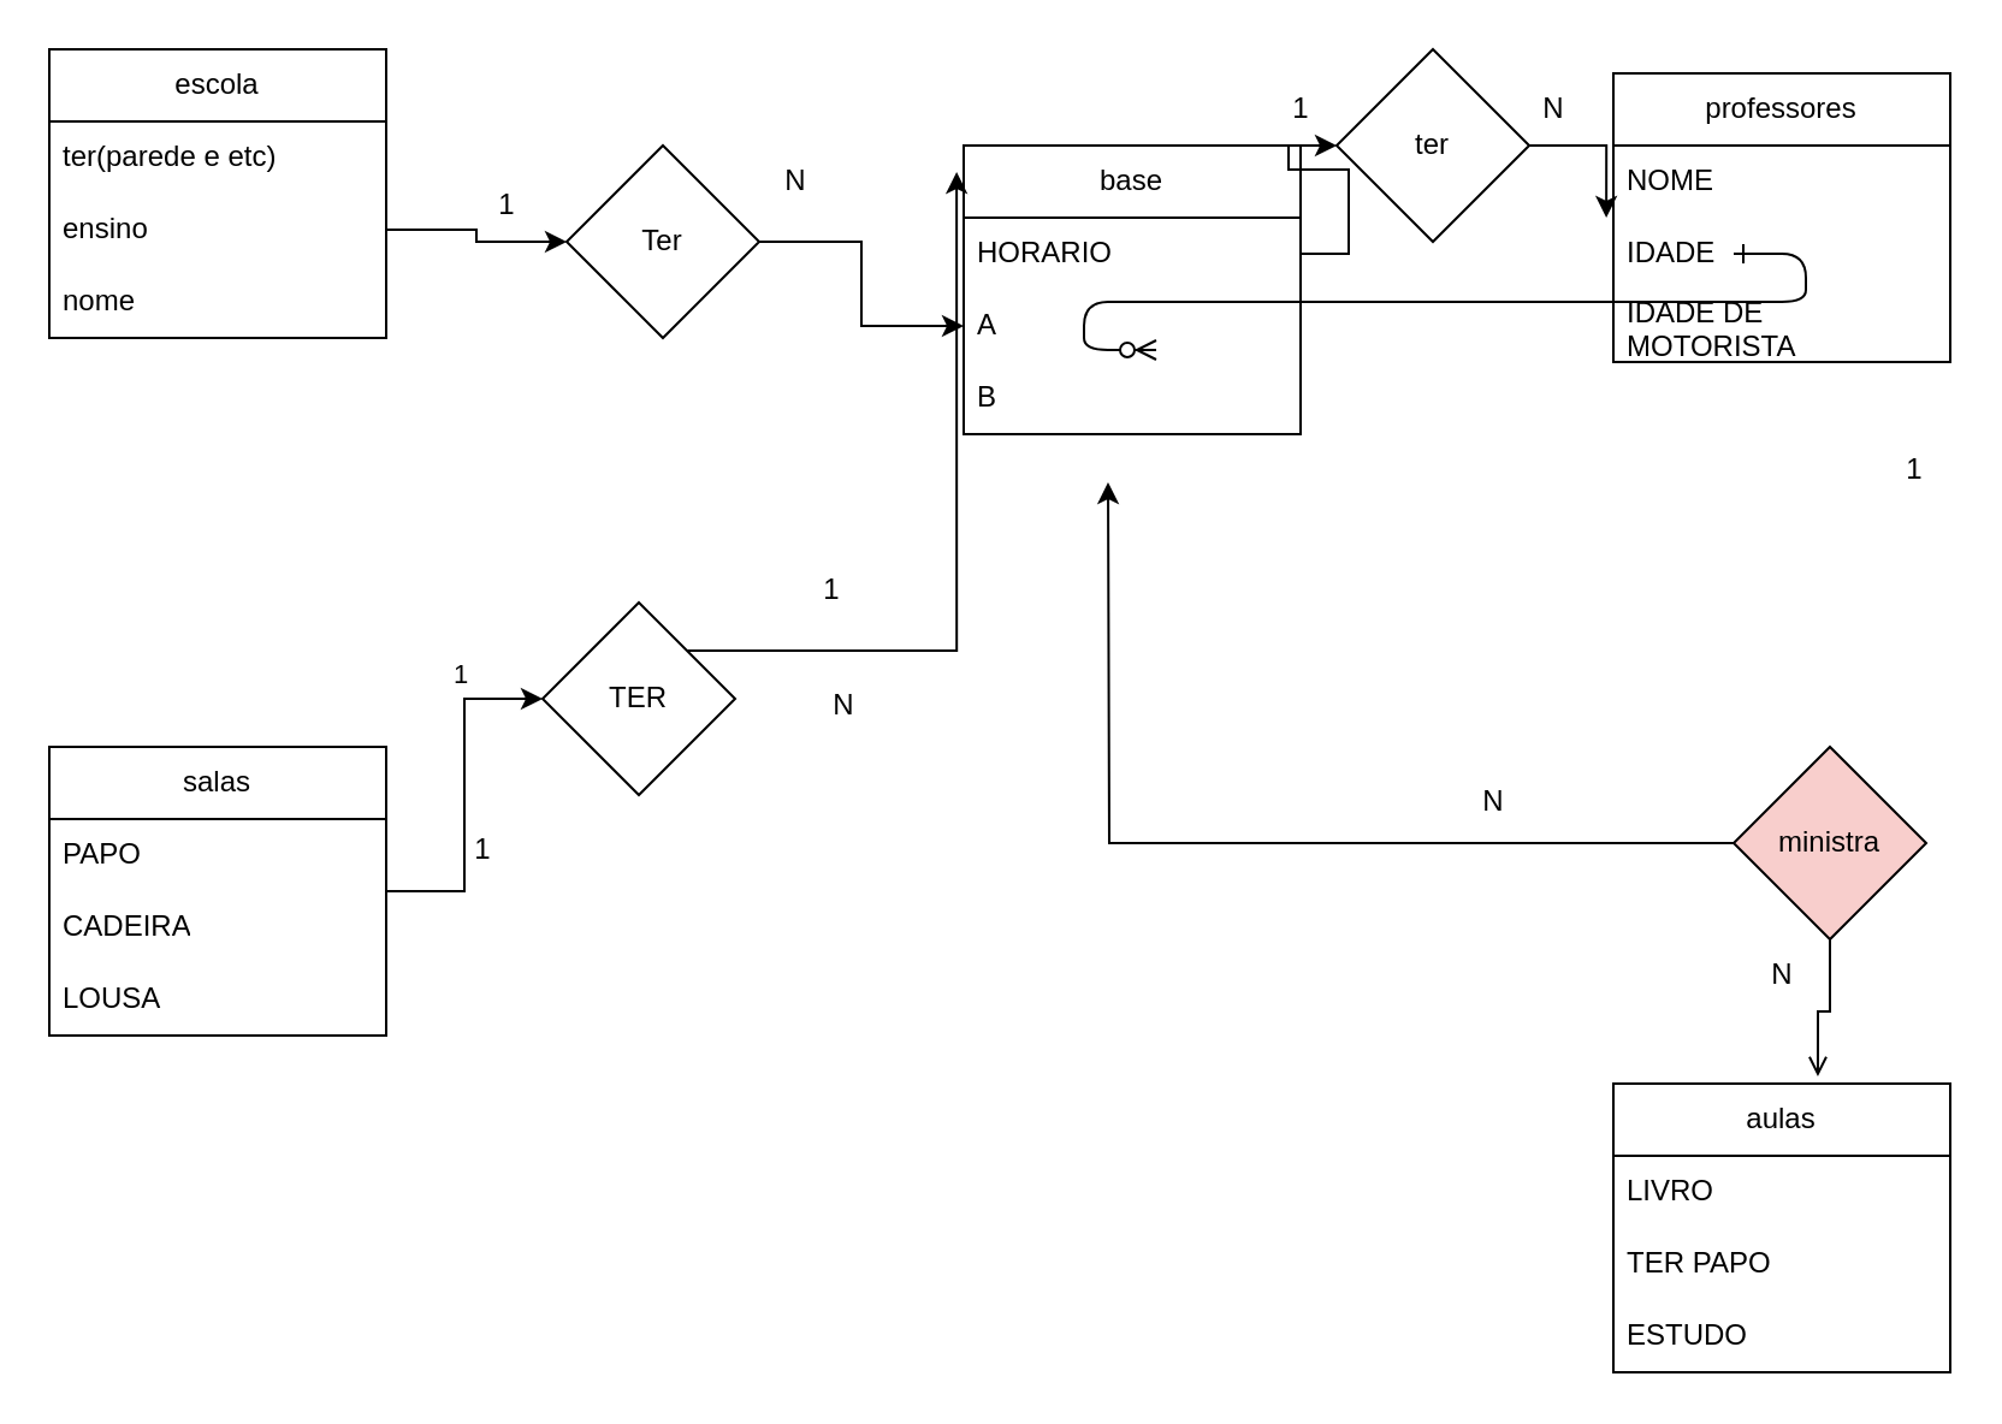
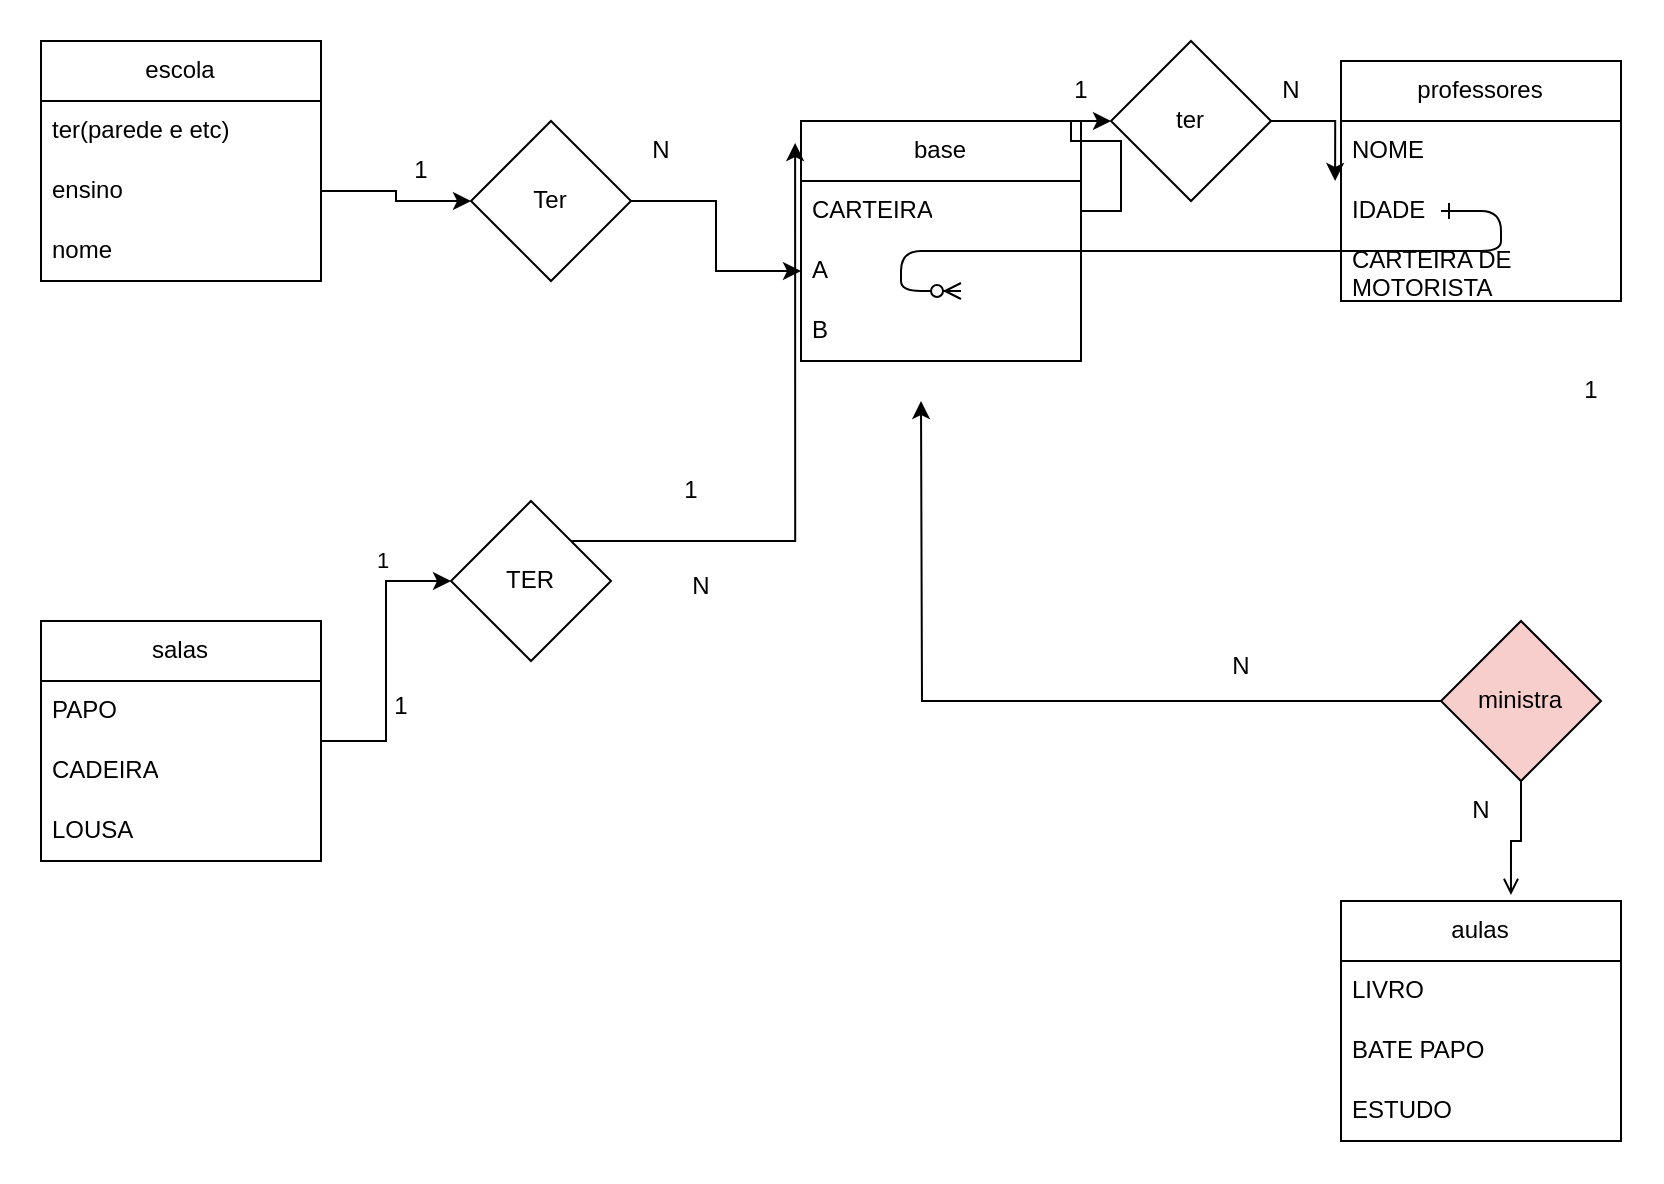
  <mxCell id="0" />
  <mxCell id="1" parent="0" />
  <mxCell id="2" value="" style="edgeStyle=entityRelationEdgeStyle;endArrow=ERzeroToMany;startArrow=ERone;endFill=1;startFill=0;" parent="1" edge="1"><mxGeometry width="100" height="100" relative="1" as="geometry"><mxPoint x="720" y="105" as="sourcePoint" /><mxPoint x="480" y="145" as="targetPoint" /></mxGeometry></mxCell>
  <mxCell id="3" value="escola" style="swimlane;fontStyle=0;childLayout=stackLayout;horizontal=1;startSize=30;horizontalStack=0;resizeParent=1;resizeParentMax=0;resizeLast=0;collapsible=1;marginBottom=0;whiteSpace=wrap;html=1;" vertex="1" parent="1"><mxGeometry y="20" width="140" height="120" as="geometry" x="20" /></mxCell>
  <mxCell id="4" value="ter(parede e etc)" style="text;strokeColor=none;fillColor=none;align=left;verticalAlign=middle;spacingLeft=4;spacingRight=4;overflow=hidden;points=[[0,0.5],[1,0.5]];portConstraint=eastwest;rotatable=0;whiteSpace=wrap;html=1;" vertex="1" parent="3"><mxGeometry y="30" width="140" height="30" as="geometry" /></mxCell>
  <mxCell id="5" value="ensino" style="text;strokeColor=none;fillColor=none;align=left;verticalAlign=middle;spacingLeft=4;spacingRight=4;overflow=hidden;points=[[0,0.5],[1,0.5]];portConstraint=eastwest;rotatable=0;whiteSpace=wrap;html=1;" vertex="1" parent="3"><mxGeometry y="60" width="140" height="30" as="geometry" /></mxCell>
  <mxCell id="6" value="nome" style="text;strokeColor=none;fillColor=none;align=left;verticalAlign=middle;spacingLeft=4;spacingRight=4;overflow=hidden;points=[[0,0.5],[1,0.5]];portConstraint=eastwest;rotatable=0;whiteSpace=wrap;html=1;" vertex="1" parent="3"><mxGeometry y="90" width="140" height="30" as="geometry" /></mxCell>
  <mxCell id="7" style="edgeStyle=orthogonalEdgeStyle;rounded=0;orthogonalLoop=1;jettySize=auto;html=1;exitX=1;exitY=0.5;exitDx=0;exitDy=0;entryX=0;entryY=0.5;entryDx=0;entryDy=0;" edge="1" parent="1" source="8" target="11"><mxGeometry relative="1" as="geometry" /></mxCell>
  <mxCell id="8" value="Ter" style="rhombus;whiteSpace=wrap;html=1;" vertex="1" parent="1"><mxGeometry x="235" y="60" width="80" height="80" as="geometry" /></mxCell>
  <mxCell id="9" value="base" style="swimlane;fontStyle=0;childLayout=stackLayout;horizontal=1;startSize=30;horizontalStack=0;resizeParent=1;resizeParentMax=0;resizeLast=0;collapsible=1;marginBottom=0;whiteSpace=wrap;html=1;" vertex="1" parent="1"><mxGeometry x="400" y="60" width="140" height="120" as="geometry" /></mxCell>
- <mxCell id="10" value="HORARIO" style="text;strokeColor=none;fillColor=none;align=left;verticalAlign=middle;spacingLeft=4;spacingRight=4;overflow=hidden;points=[[0,0.5],[1,0.5]];portConstraint=eastwest;rotatable=0;whiteSpace=wrap;html=1;" vertex="1" parent="9"><mxGeometry y="30" width="140" height="30" as="geometry" /></mxCell>
+ <mxCell id="10" value="CARTEIRA" style="text;strokeColor=none;fillColor=none;align=left;verticalAlign=middle;spacingLeft=4;spacingRight=4;overflow=hidden;points=[[0,0.5],[1,0.5]];portConstraint=eastwest;rotatable=0;whiteSpace=wrap;html=1;" vertex="1" parent="9"><mxGeometry y="30" width="140" height="30" as="geometry" /></mxCell>
  <mxCell id="11" value="A" style="text;strokeColor=none;fillColor=none;align=left;verticalAlign=middle;spacingLeft=4;spacingRight=4;overflow=hidden;points=[[0,0.5],[1,0.5]];portConstraint=eastwest;rotatable=0;whiteSpace=wrap;html=1;" vertex="1" parent="9"><mxGeometry y="60" width="140" height="30" as="geometry" /></mxCell>
  <mxCell id="12" value="B" style="text;strokeColor=none;fillColor=none;align=left;verticalAlign=middle;spacingLeft=4;spacingRight=4;overflow=hidden;points=[[0,0.5],[1,0.5]];portConstraint=eastwest;rotatable=0;whiteSpace=wrap;html=1;" vertex="1" parent="9"><mxGeometry y="90" width="140" height="30" as="geometry" /></mxCell>
  <mxCell id="13" style="edgeStyle=orthogonalEdgeStyle;rounded=0;orthogonalLoop=1;jettySize=auto;html=1;exitX=1;exitY=0.5;exitDx=0;exitDy=0;entryX=0;entryY=0.5;entryDx=0;entryDy=0;" edge="1" parent="1" source="5" target="8"><mxGeometry relative="1" as="geometry" /></mxCell>
  <mxCell id="14" value="N" style="text;html=1;align=center;verticalAlign=middle;resizable=0;points=[];autosize=1;strokeColor=none;fillColor=none;" vertex="1" parent="1"><mxGeometry x="315" y="60" width="30" height="30" as="geometry" /></mxCell>
  <mxCell id="15" value="1" style="text;html=1;align=center;verticalAlign=middle;resizable=0;points=[];autosize=1;strokeColor=none;fillColor=none;" vertex="1" parent="1"><mxGeometry x="195" y="70" width="30" height="30" as="geometry" /></mxCell>
  <mxCell id="16" value="professores" style="swimlane;fontStyle=0;childLayout=stackLayout;horizontal=1;startSize=30;horizontalStack=0;resizeParent=1;resizeParentMax=0;resizeLast=0;collapsible=1;marginBottom=0;whiteSpace=wrap;html=1;" vertex="1" parent="1"><mxGeometry x="670" y="30" width="140" height="120" as="geometry" /></mxCell>
  <mxCell id="17" value="NOME" style="text;strokeColor=none;fillColor=none;align=left;verticalAlign=middle;spacingLeft=4;spacingRight=4;overflow=hidden;points=[[0,0.5],[1,0.5]];portConstraint=eastwest;rotatable=0;whiteSpace=wrap;html=1;" vertex="1" parent="16"><mxGeometry y="30" width="140" height="30" as="geometry" /></mxCell>
  <mxCell id="18" value="IDADE" style="text;strokeColor=none;fillColor=none;align=left;verticalAlign=middle;spacingLeft=4;spacingRight=4;overflow=hidden;points=[[0,0.5],[1,0.5]];portConstraint=eastwest;rotatable=0;whiteSpace=wrap;html=1;" vertex="1" parent="16"><mxGeometry y="60" width="140" height="30" as="geometry" /></mxCell>
- <mxCell id="19" value="IDADE DE MOTORISTA" style="text;strokeColor=none;fillColor=none;align=left;verticalAlign=middle;spacingLeft=4;spacingRight=4;overflow=hidden;points=[[0,0.5],[1,0.5]];portConstraint=eastwest;rotatable=0;whiteSpace=wrap;html=1;" vertex="1" parent="16"><mxGeometry y="90" width="140" height="30" as="geometry" /></mxCell>
+ <mxCell id="19" value="CARTEIRA DE MOTORISTA" style="text;strokeColor=none;fillColor=none;align=left;verticalAlign=middle;spacingLeft=4;spacingRight=4;overflow=hidden;points=[[0,0.5],[1,0.5]];portConstraint=eastwest;rotatable=0;whiteSpace=wrap;html=1;" vertex="1" parent="16"><mxGeometry y="90" width="140" height="30" as="geometry" /></mxCell>
  <mxCell id="20" value="ter" style="rhombus;whiteSpace=wrap;html=1;" vertex="1" parent="1"><mxGeometry x="555" y="20" width="80" height="80" as="geometry" /></mxCell>
  <mxCell id="21" style="edgeStyle=orthogonalEdgeStyle;rounded=0;orthogonalLoop=1;jettySize=auto;html=1;exitX=1;exitY=0.5;exitDx=0;exitDy=0;" edge="1" parent="1" source="10" target="20"><mxGeometry relative="1" as="geometry" /></mxCell>
  <mxCell id="22" style="edgeStyle=orthogonalEdgeStyle;rounded=0;orthogonalLoop=1;jettySize=auto;html=1;exitX=1;exitY=0.5;exitDx=0;exitDy=0;entryX=-0.021;entryY=0;entryDx=0;entryDy=0;entryPerimeter=0;" edge="1" parent="1" source="20" target="18"><mxGeometry relative="1" as="geometry" /></mxCell>
  <mxCell id="23" value="N" style="text;html=1;align=center;verticalAlign=middle;resizable=0;points=[];autosize=1;strokeColor=none;fillColor=none;" vertex="1" parent="1"><mxGeometry x="630" y="30" width="30" height="30" as="geometry" /></mxCell>
  <mxCell id="24" value="1" style="text;html=1;align=center;verticalAlign=middle;resizable=0;points=[];autosize=1;strokeColor=none;fillColor=none;" vertex="1" parent="1"><mxGeometry x="525" y="30" width="30" height="30" as="geometry" /></mxCell>
  <mxCell id="25" value="aulas" style="swimlane;fontStyle=0;childLayout=stackLayout;horizontal=1;startSize=30;horizontalStack=0;resizeParent=1;resizeParentMax=0;resizeLast=0;collapsible=1;marginBottom=0;whiteSpace=wrap;html=1;" vertex="1" parent="1"><mxGeometry x="670" y="450" width="140" height="120" as="geometry" /></mxCell>
  <mxCell id="26" value="LIVRO" style="text;strokeColor=none;fillColor=none;align=left;verticalAlign=middle;spacingLeft=4;spacingRight=4;overflow=hidden;points=[[0,0.5],[1,0.5]];portConstraint=eastwest;rotatable=0;whiteSpace=wrap;html=1;" vertex="1" parent="25"><mxGeometry y="30" width="140" height="30" as="geometry" /></mxCell>
- <mxCell id="27" value="TER PAPO" style="text;strokeColor=none;fillColor=none;align=left;verticalAlign=middle;spacingLeft=4;spacingRight=4;overflow=hidden;points=[[0,0.5],[1,0.5]];portConstraint=eastwest;rotatable=0;whiteSpace=wrap;html=1;" vertex="1" parent="25"><mxGeometry y="60" width="140" height="30" as="geometry" /></mxCell>
+ <mxCell id="27" value="BATE PAPO" style="text;strokeColor=none;fillColor=none;align=left;verticalAlign=middle;spacingLeft=4;spacingRight=4;overflow=hidden;points=[[0,0.5],[1,0.5]];portConstraint=eastwest;rotatable=0;whiteSpace=wrap;html=1;" vertex="1" parent="25"><mxGeometry y="60" width="140" height="30" as="geometry" /></mxCell>
  <mxCell id="28" value="ESTUDO" style="text;strokeColor=none;fillColor=none;align=left;verticalAlign=middle;spacingLeft=4;spacingRight=4;overflow=hidden;points=[[0,0.5],[1,0.5]];portConstraint=eastwest;rotatable=0;whiteSpace=wrap;html=1;" vertex="1" parent="25"><mxGeometry y="90" width="140" height="30" as="geometry" /></mxCell>
  <mxCell id="29" style="edgeStyle=orthogonalEdgeStyle;rounded=0;orthogonalLoop=1;jettySize=auto;html=1;exitX=0;exitY=0.5;exitDx=0;exitDy=0;" edge="1" parent="1" source="30"><mxGeometry relative="1" as="geometry"><mxPoint x="460" y="200" as="targetPoint" /></mxGeometry></mxCell>
  <mxCell id="30" value="ministra" style="rhombus;whiteSpace=wrap;html=1;fillColor=#f8cecc;" vertex="1" parent="1"><mxGeometry x="720" y="310" width="80" height="80" as="geometry" /></mxCell>
  <mxCell id="31" value="1" style="text;html=1;align=center;verticalAlign=middle;resizable=0;points=[];autosize=1;strokeColor=none;fillColor=none;" vertex="1" parent="1"><mxGeometry x="780" y="180" width="30" height="30" as="geometry" /></mxCell>
  <mxCell id="32" style="edgeStyle=orthogonalEdgeStyle;rounded=0;orthogonalLoop=1;jettySize=auto;html=1;exitX=0.5;exitY=1;exitDx=0;exitDy=0;entryX=0.607;entryY=-0.025;entryDx=0;entryDy=0;entryPerimeter=0;endArrow=open;" edge="1" parent="1" source="30" target="25"><mxGeometry relative="1" as="geometry" /></mxCell>
  <mxCell id="33" value="N" style="text;html=1;align=center;verticalAlign=middle;resizable=0;points=[];autosize=1;strokeColor=none;fillColor=none;" vertex="1" parent="1"><mxGeometry x="725" y="390" width="30" height="30" as="geometry" /></mxCell>
  <mxCell id="34" value="" style="edgeStyle=orthogonalEdgeStyle;rounded=0;orthogonalLoop=1;jettySize=auto;html=1;" edge="1" parent="1" source="36" target="40"><mxGeometry relative="1" as="geometry" /></mxCell>
  <mxCell id="35" value="1" style="edgeLabel;html=1;align=center;verticalAlign=middle;resizable=0;points=[];" vertex="1" connectable="0" parent="34"><mxGeometry x="0.549" y="2" relative="1" as="geometry"><mxPoint y="-11" as="offset" /></mxGeometry></mxCell>
  <mxCell id="36" value="salas" style="swimlane;fontStyle=0;childLayout=stackLayout;horizontal=1;startSize=30;horizontalStack=0;resizeParent=1;resizeParentMax=0;resizeLast=0;collapsible=1;marginBottom=0;whiteSpace=wrap;html=1;" vertex="1" parent="1"><mxGeometry y="310" width="140" height="120" as="geometry" x="20" /></mxCell>
  <mxCell id="37" value="PAPO" style="text;strokeColor=none;fillColor=none;align=left;verticalAlign=middle;spacingLeft=4;spacingRight=4;overflow=hidden;points=[[0,0.5],[1,0.5]];portConstraint=eastwest;rotatable=0;whiteSpace=wrap;html=1;" vertex="1" parent="36"><mxGeometry y="30" width="140" height="30" as="geometry" /></mxCell>
  <mxCell id="38" value="CADEIRA" style="text;strokeColor=none;fillColor=none;align=left;verticalAlign=middle;spacingLeft=4;spacingRight=4;overflow=hidden;points=[[0,0.5],[1,0.5]];portConstraint=eastwest;rotatable=0;whiteSpace=wrap;html=1;" vertex="1" parent="36"><mxGeometry y="60" width="140" height="30" as="geometry" /></mxCell>
  <mxCell id="39" value="LOUSA" style="text;strokeColor=none;fillColor=none;align=left;verticalAlign=middle;spacingLeft=4;spacingRight=4;overflow=hidden;points=[[0,0.5],[1,0.5]];portConstraint=eastwest;rotatable=0;whiteSpace=wrap;html=1;" vertex="1" parent="36"><mxGeometry y="90" width="140" height="30" as="geometry" /></mxCell>
  <mxCell id="40" value="TER" style="rhombus;whiteSpace=wrap;html=1;fontStyle=0;startSize=30;" vertex="1" parent="1"><mxGeometry x="225" y="250" width="80" height="80" as="geometry" /></mxCell>
  <mxCell id="41" style="edgeStyle=orthogonalEdgeStyle;rounded=0;orthogonalLoop=1;jettySize=auto;html=1;exitX=1;exitY=0;exitDx=0;exitDy=0;entryX=-0.021;entryY=0.092;entryDx=0;entryDy=0;entryPerimeter=0;" edge="1" parent="1" source="40" target="9"><mxGeometry relative="1" as="geometry" /></mxCell>
  <mxCell id="42" value="1" style="text;html=1;align=center;verticalAlign=middle;resizable=0;points=[];autosize=1;strokeColor=none;fillColor=none;" vertex="1" parent="1"><mxGeometry x="330" y="230" width="30" height="30" as="geometry" /></mxCell>
  <mxCell id="43" value="1" style="text;html=1;align=center;verticalAlign=middle;resizable=0;points=[];autosize=1;strokeColor=none;fillColor=none;" vertex="1" parent="1"><mxGeometry x="185" y="338" width="30" height="30" as="geometry" /></mxCell>
  <mxCell id="44" value="N" style="text;html=1;align=center;verticalAlign=middle;resizable=0;points=[];autosize=1;strokeColor=none;fillColor=none;" vertex="1" parent="1"><mxGeometry x="605" y="318" width="30" height="30" as="geometry" /></mxCell>
  <mxCell id="45" value="N" style="text;html=1;align=center;verticalAlign=middle;resizable=0;points=[];autosize=1;strokeColor=none;fillColor=none;" vertex="1" parent="1"><mxGeometry x="335" y="278" width="30" height="30" as="geometry" /></mxCell>
